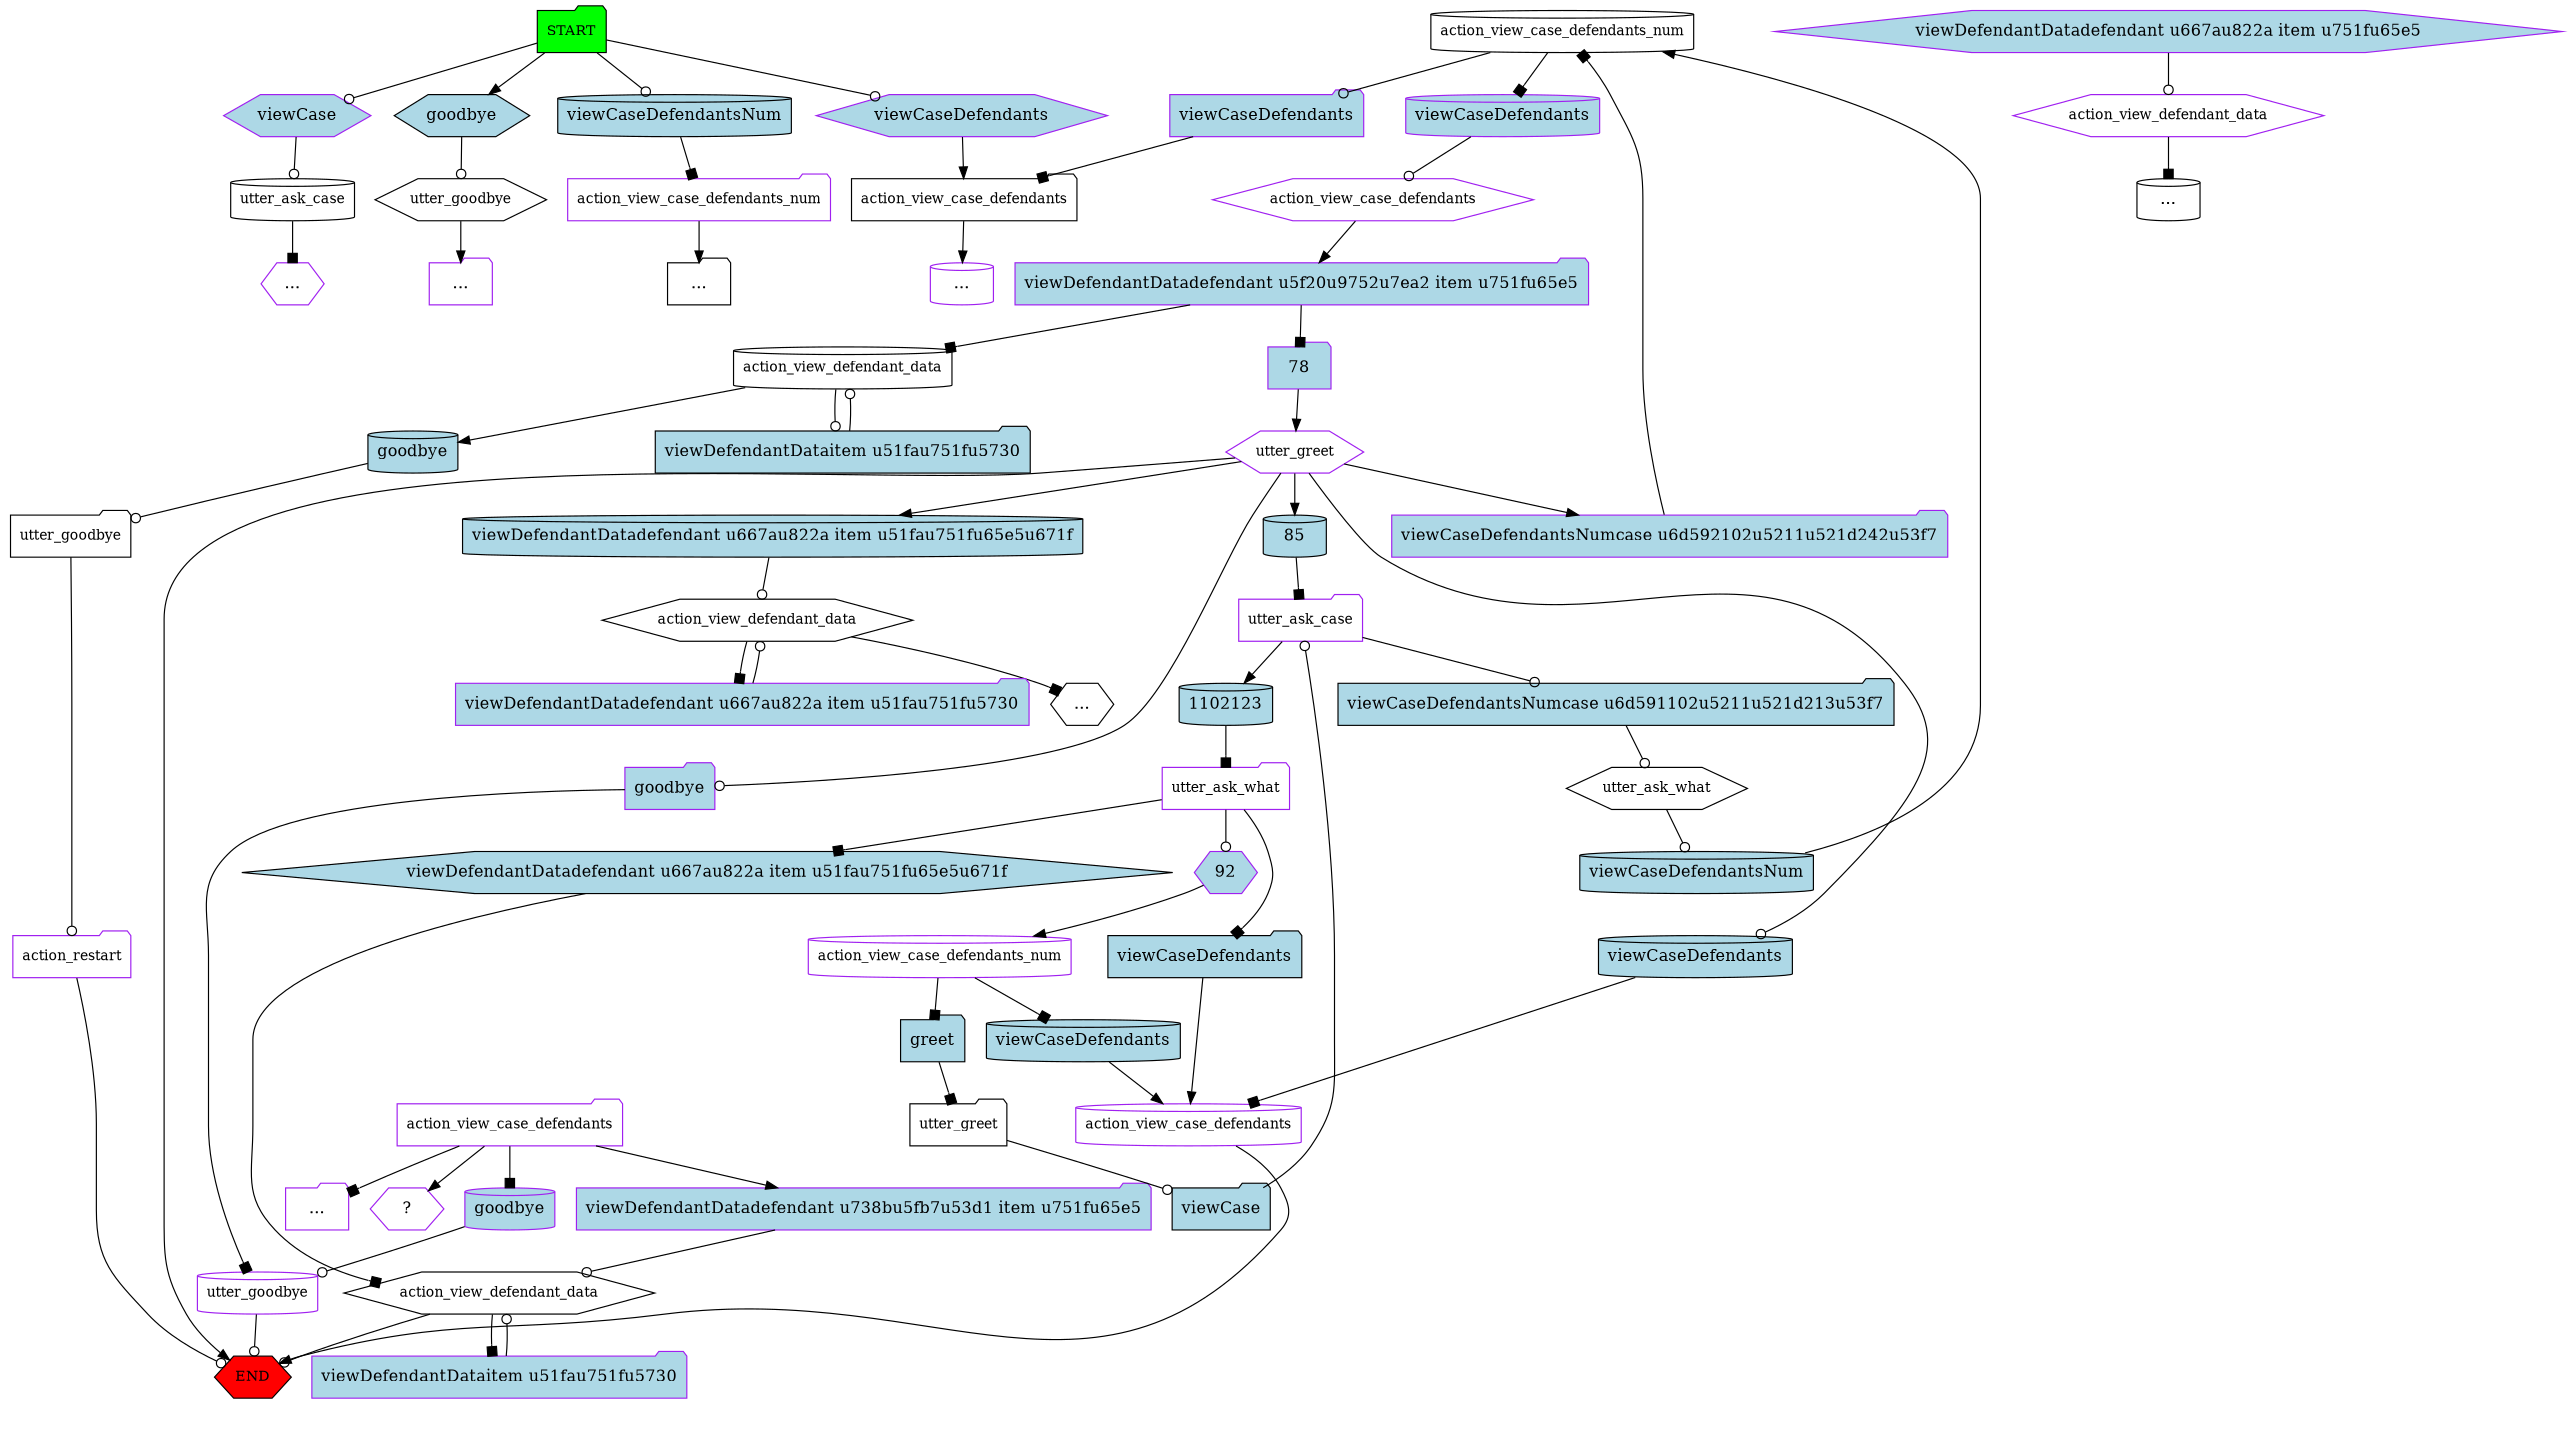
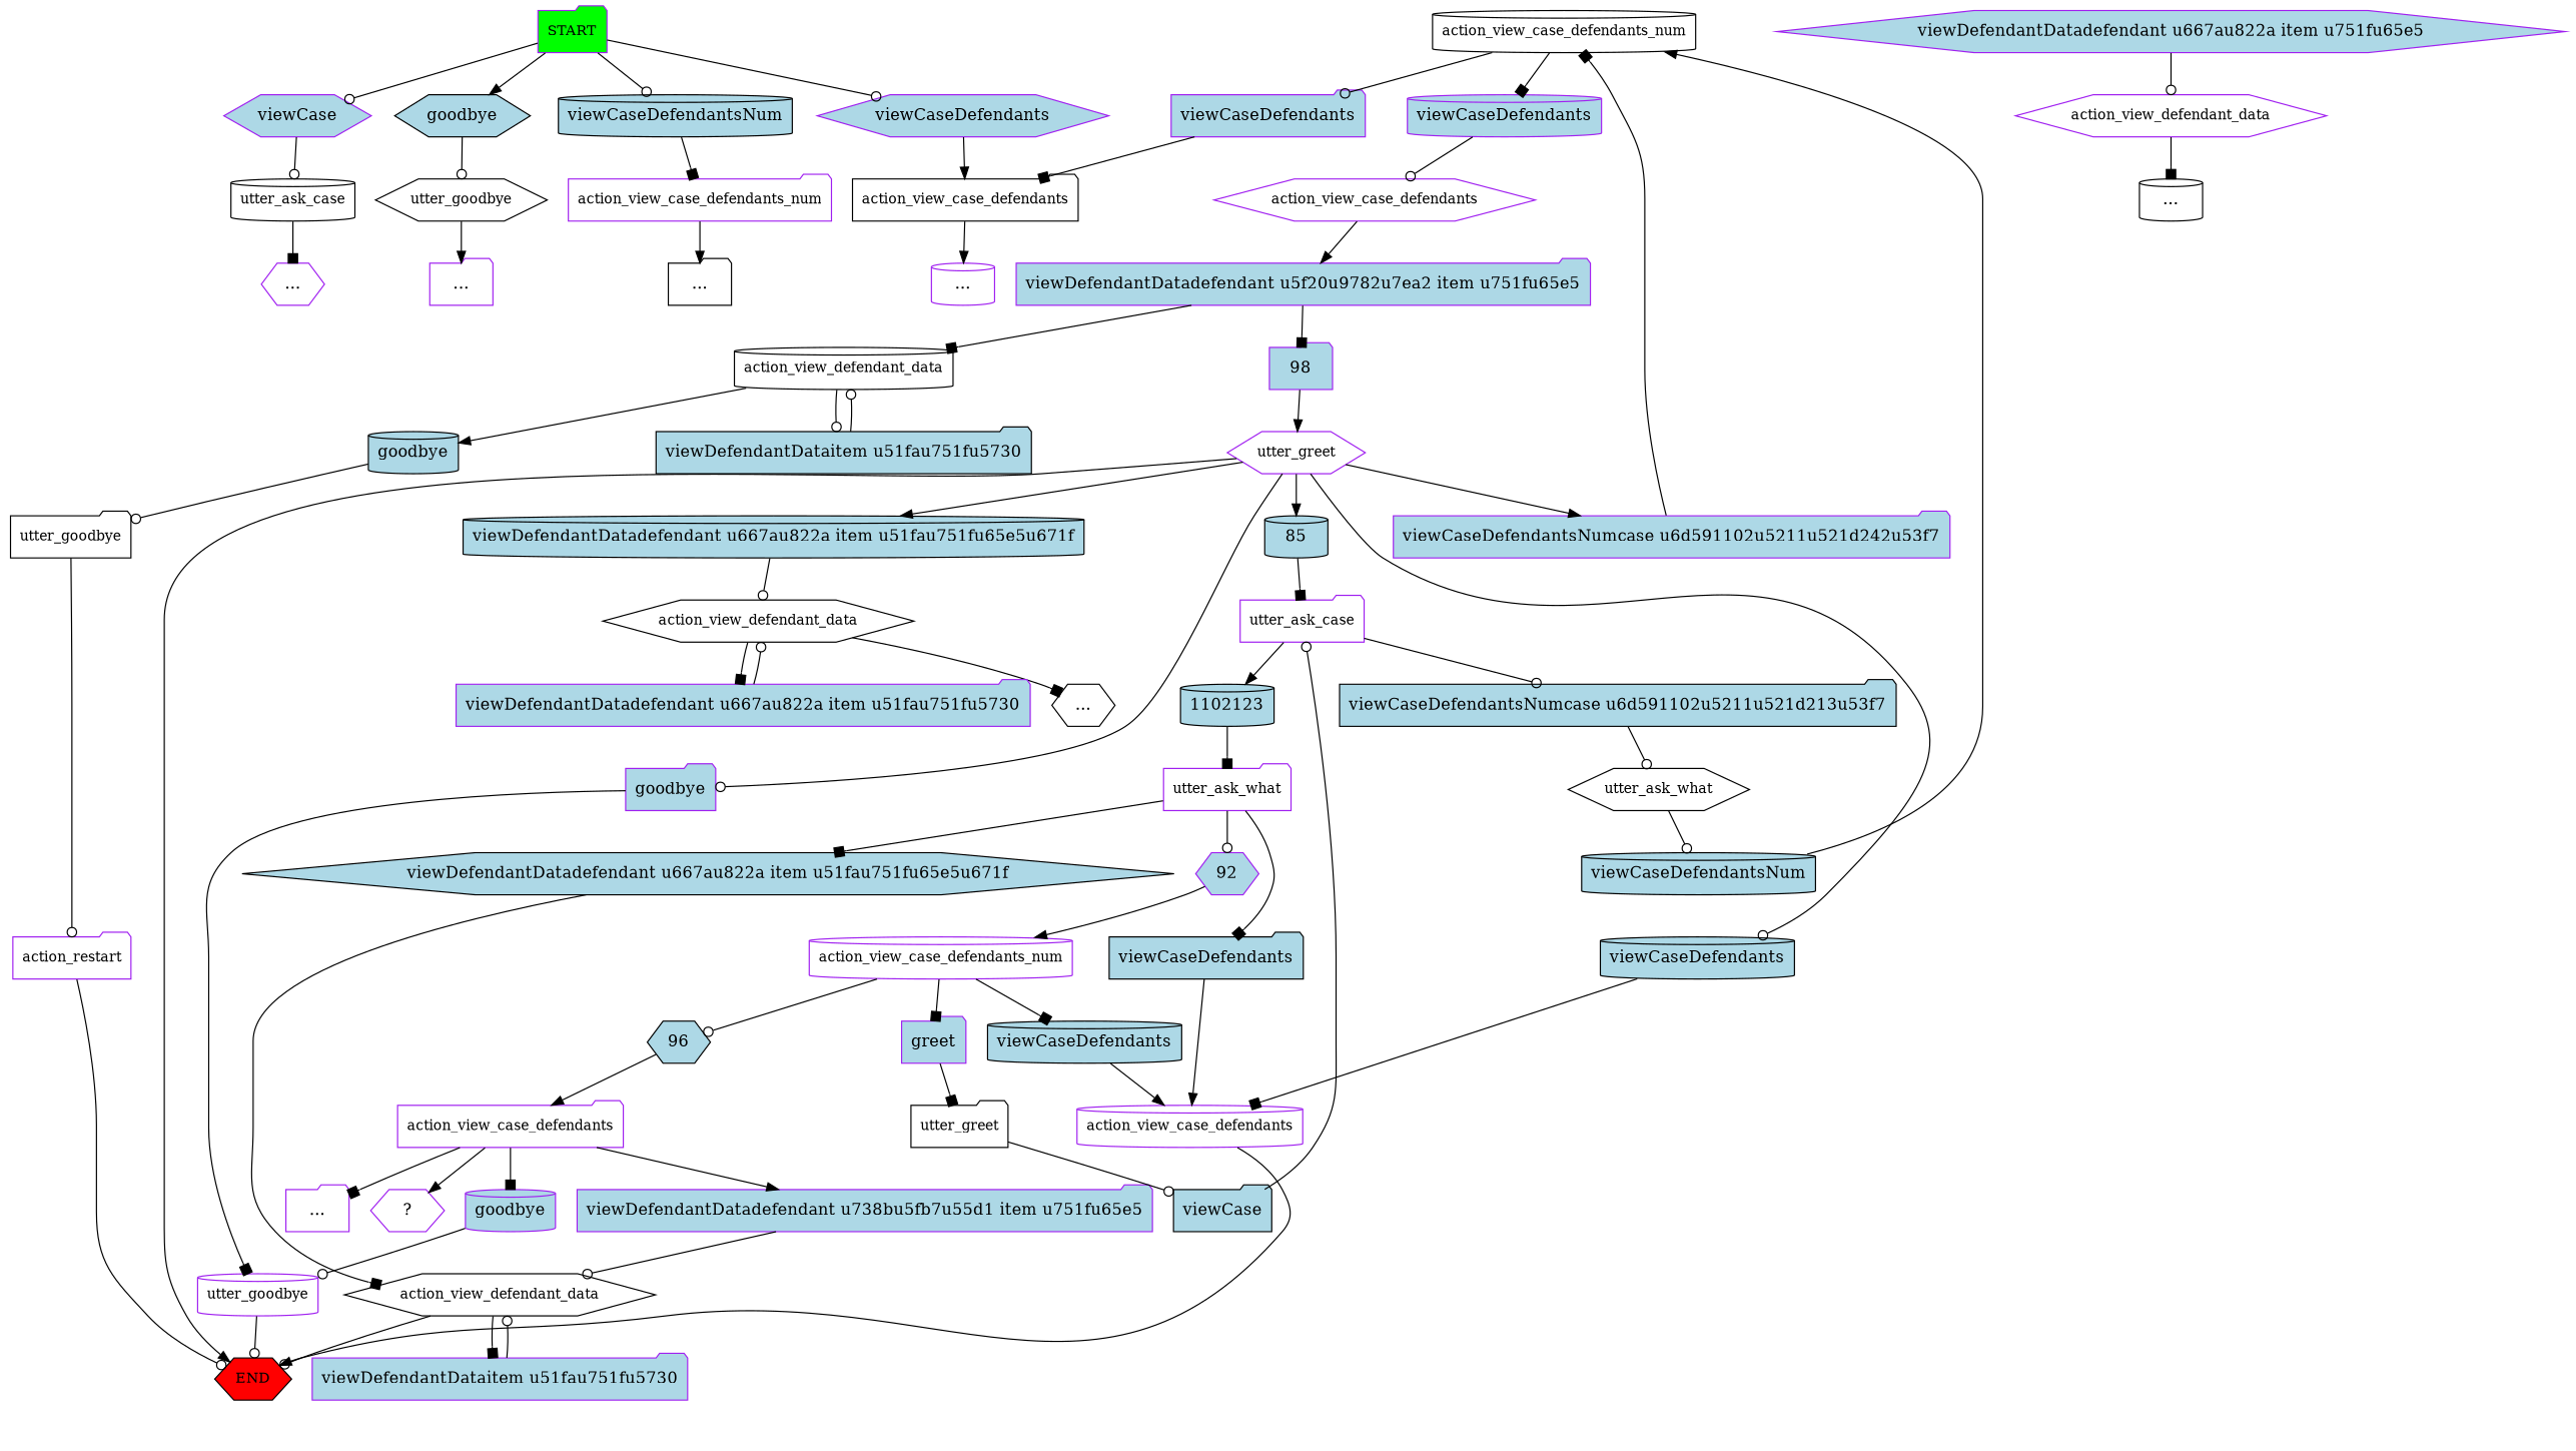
  digraph {
    node [color=black fillcolor=lightblue shape=folder style=filled]
    edge [arrowhead=odot]
-   n1 [fillcolor=green fontsize=12 label=START]
+   n1 [color=purple fillcolor=green fontsize=12 label=START]
    n2 [color=purple label=viewCase shape=hexagon]
    n3 [color=purple label=viewCaseDefendants shape=hexagon]
    n4 [label=goodbye shape=hexagon]
    n5 [label=viewCaseDefendantsNum shape=cylinder]
-   78 [color=purple]
+   78 [color=purple label=98]
    n7 [color=purple fontsize=12 label=utter_greet shape=hexagon fillcolor="" style=""]
    n8 [color=purple label="viewDefendantDatadefendant u667au822a item u751fu65e5" shape=hexagon]
    n9 [color=purple fontsize=12 label=action_view_defendant_data shape=hexagon fillcolor="" style=""]
    n10 [fontsize=12 label=utter_ask_case shape=cylinder fillcolor="" style=""]
    n11 [fontsize=12 label=action_view_case_defendants fillcolor="" style=""]
    n12 [fontsize=12 label=utter_goodbye shape=hexagon fillcolor="" style=""]
    n13 [color=purple fontsize=12 label=action_view_case_defendants_num fillcolor="" style=""]
    n14 [fillcolor=red fontsize=12 label=END shape=hexagon]
    n15 [label="viewDefendantDatadefendant u667au822a item u51fau751fu65e5u671f" shape=cylinder]
    85 [shape=cylinder]
    n17 [label=viewCaseDefendants shape=cylinder]
-   n18 [color=purple label="viewCaseDefendantsNumcase u6d592102u5211u521d242u53f7"]
+   n18 [color=purple label="viewCaseDefendantsNumcase u6d591102u5211u521d242u53f7"]
    n19 [color=purple label=goodbye]
    n20 [fontsize=12 label=action_view_defendant_data shape=hexagon fillcolor="" style=""]
    n21 [color=purple fontsize=12 label=utter_ask_case fillcolor="" style=""]
    n22 [color=purple fontsize=12 label=action_view_case_defendants shape=cylinder fillcolor="" style=""]
    n23 [fontsize=12 label=action_view_case_defendants_num shape=cylinder fillcolor="" style=""]
    n24 [color=purple fontsize=12 label=utter_goodbye shape=cylinder fillcolor="" style=""]
    n25 [label="..." shape=hexagon fillcolor="" style=""]
    n26 [color=purple label="viewDefendantDatadefendant u667au822a item u51fau751fu5730"]
    n27 [label=1102123 shape=cylinder]
    n28 [label="viewCaseDefendantsNumcase u6d591102u5211u521d213u53f7"]
    n29 [color=purple fontsize=12 label=utter_ask_what fillcolor="" style=""]
    n30 [fontsize=12 label=utter_ask_what shape=hexagon fillcolor="" style=""]
    92 [color=purple shape=hexagon]
    n32 [label=viewCaseDefendants]
    n33 [label="viewDefendantDatadefendant u667au822a item u51fau751fu65e5u671f" shape=hexagon]
    n34 [color=purple fontsize=12 label=action_view_case_defendants_num shape=cylinder fillcolor="" style=""]
    n35 [fontsize=12 label=action_view_defendant_data shape=hexagon fillcolor="" style=""]
    n36 [label=viewCaseDefendants shape=cylinder]
-   n38 [label=greet]
+   96 [shape=hexagon]
+   n38 [color=purple label=greet]
    n39 [color=purple fontsize=12 label=action_view_case_defendants fillcolor="" style=""]
    n40 [fontsize=12 label=utter_greet fillcolor="" style=""]
    n41 [color=purple label="..." fillcolor="" style=""]
    n42 [color=purple label="  ?  " shape=hexagon fillcolor="" style=""]
-   n43 [color=purple label="viewDefendantDatadefendant u738bu5fb7u53d1 item u751fu65e5"]
+   n43 [color=purple label="viewDefendantDatadefendant u738bu5fb7u55d1 item u751fu65e5"]
    n44 [color=purple label=goodbye shape=cylinder]
    n45 [color=purple label="viewDefendantDataitem u51fau751fu5730"]
    n46 [label="..." shape=cylinder fillcolor="" style=""]
    n47 [label=viewCase]
    n48 [color=purple label="..." shape=hexagon fillcolor="" style=""]
    n49 [color=purple label="..." shape=cylinder fillcolor="" style=""]
    n50 [label=viewCaseDefendantsNum shape=cylinder]
    n51 [color=purple label=viewCaseDefendants shape=cylinder]
    n52 [color=purple label=viewCaseDefendants]
    n53 [color=purple fontsize=12 label=action_view_case_defendants shape=hexagon fillcolor="" style=""]
-   n54 [color=purple label="viewDefendantDatadefendant u5f20u9752u7ea2 item u751fu65e5"]
+   n54 [color=purple label="viewDefendantDatadefendant u5f20u9782u7ea2 item u751fu65e5"]
    n55 [fontsize=12 label=action_view_defendant_data shape=cylinder fillcolor="" style=""]
    n56 [label=goodbye shape=cylinder]
    n57 [label="viewDefendantDataitem u51fau751fu5730"]
    n58 [fontsize=12 label=utter_goodbye fillcolor="" style=""]
    n59 [color=purple fontsize=12 label=action_restart fillcolor="" style=""]
    n60 [color=purple label="..." fillcolor="" style=""]
    n61 [label="..." fillcolor="" style=""]
    n1 -> n2
    n1 -> n3
    n1 -> n4 [arrowhead=normal]
    n1 -> n5
    n2 -> n10
    n3 -> n11 [arrowhead=normal]
    n4 -> n12
    n5 -> n13 [arrowhead=box]
    78 -> n7 [arrowhead=normal]
    n7 -> n14 [arrowhead=normal]
    n7 -> n15 [arrowhead=normal]
    n7 -> 85 [arrowhead=normal]
    n7 -> n17
    n7 -> n18 [arrowhead=normal]
    n7 -> n19
    n8 -> n9
    n9 -> n46 [arrowhead=box]
    n10 -> n48 [arrowhead=box]
    n11 -> n49 [arrowhead=normal]
    n12 -> n60 [arrowhead=normal]
    n13 -> n61 [arrowhead=normal]
    n15 -> n20
    85 -> n21 [arrowhead=box]
    n17 -> n22 [arrowhead=box]
    n18 -> n23 [arrowhead=box]
    n19 -> n24 [arrowhead=box]
    n20 -> n25 [arrowhead=box]
    n20 -> n26 [arrowhead=box]
    n21 -> n27 [arrowhead=normal]
    n21 -> n28
    n22 -> n14 [arrowhead=normal]
    n23 -> n51 [arrowhead=box]
    n23 -> n52
    n24 -> n14
    n26 -> n20
    n27 -> n29 [arrowhead=box]
    n28 -> n30
    n29 -> 92
    n29 -> n32 [arrowhead=box]
    n29 -> n33 [arrowhead=box]
    n30 -> n50
    92 -> n34 [arrowhead=normal]
    n32 -> n22 [arrowhead=normal]
    n33 -> n35 [arrowhead=box]
    n34 -> n36 [arrowhead=box]
+   n34 -> 96
    n34 -> n38 [arrowhead=box]
    n35 -> n14
    n35 -> n45 [arrowhead=box]
    n36 -> n22 [arrowhead=normal]
+   96 -> n39 [arrowhead=normal]
    n38 -> n40 [arrowhead=box]
    n39 -> n41 [arrowhead=box]
    n39 -> n42 [arrowhead=normal]
    n39 -> n43 [arrowhead=normal]
    n39 -> n44 [arrowhead=box]
    n40 -> n47
    n43 -> n35
    n44 -> n24
    n45 -> n35
    n47 -> n21
    n50 -> n23 [arrowhead=normal]
    n51 -> n53
    n52 -> n11 [arrowhead=box]
    n53 -> n54 [arrowhead=normal]
    n54 -> 78 [arrowhead=box]
    n54 -> n55 [arrowhead=box]
    n55 -> n56 [arrowhead=normal]
    n55 -> n57
    n56 -> n58
    n57 -> n55
    n58 -> n59
    n59 -> n14
  }
